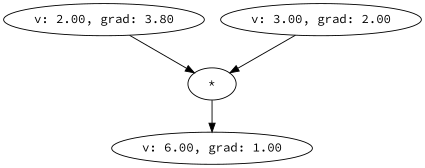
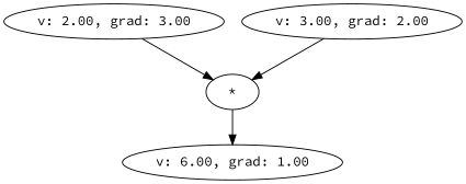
  strict digraph {
    fontname="Source Code Pro"
    node [weight=0 fontname="Source Code Pro"]
    edge [weight=0 fontname="Source Code Pro"]
    n1 [label="*"]
    n2 [label="v: 6.00, grad: 1.00"]
-   n3 [label="v: 2.00, grad: 3.80"]
+   n3 [label="v: 2.00, grad: 3.00"]
    n4 [label="v: 3.00, grad: 2.00"]
    n1 -> n2
    n3 -> n1
    n4 -> n1
  }
